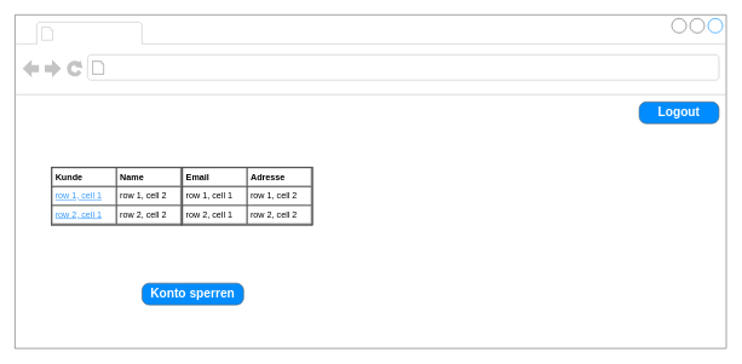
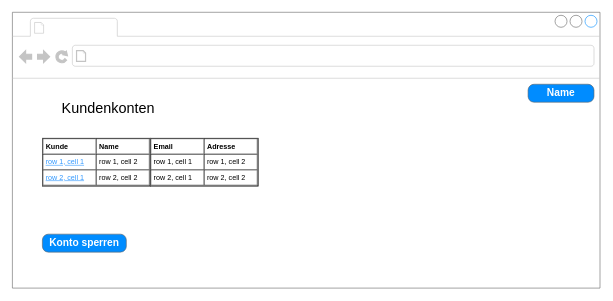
  <mxCell id="0" />
  <mxCell id="1" parent="0" />
  <mxCell id="2" value="" style="strokeWidth=1;shadow=0;dashed=0;align=center;html=1;shape=mxgraph.mockup.containers.browserWindow;rSize=0;strokeColor=#666666;strokeColor2=#008cff;strokeColor3=#c4c4c4;mainText=,;recursiveResize=0;" vertex="1" parent="1"><mxGeometry x="20" y="20" width="980" height="460" as="geometry" /></mxCell>
- <mxCell id="3" value="Logout" style="strokeWidth=1;shadow=0;dashed=0;align=center;html=1;shape=mxgraph.mockup.buttons.button;strokeColor=#666666;fontColor=#ffffff;mainText=;buttonStyle=round;fontSize=17;fontStyle=1;fillColor=#008cff;whiteSpace=wrap;" vertex="1" parent="2"><mxGeometry x="860" y="120" width="110" height="30" as="geometry" /></mxCell>
+ <mxCell id="3" value="Name" style="strokeWidth=1;shadow=0;dashed=0;align=center;html=1;shape=mxgraph.mockup.buttons.button;strokeColor=#666666;fontColor=#ffffff;mainText=;buttonStyle=round;fontSize=17;fontStyle=1;fillColor=#008cff;whiteSpace=wrap;" vertex="1" parent="2"><mxGeometry x="860" y="120" width="110" height="30" as="geometry" /></mxCell>
  <mxCell id="4" value="&lt;table style=&quot;font-size: 1em ; width: 100% ; height: 100%&quot; cellspacing=&quot;0&quot; cellpadding=&quot;4&quot; border=&quot;1&quot;&gt;&lt;tbody&gt;&lt;tr&gt;&lt;th&gt;Kunde&lt;br&gt;&lt;/th&gt;&lt;th&gt;Name&lt;/th&gt;&lt;/tr&gt;&lt;tr&gt;&lt;td&gt;&lt;font color=&quot;#3399FF&quot;&gt;&lt;u&gt;row 1, cell 1&lt;/u&gt;&lt;/font&gt;&lt;/td&gt;&lt;td&gt;row 1, cell 2&lt;/td&gt;&lt;/tr&gt;&lt;tr&gt;&lt;td&gt;&lt;font color=&quot;#3399FF&quot;&gt;&lt;u&gt;row 2, cell 1&lt;/u&gt;&lt;/font&gt;&lt;/td&gt;&lt;td&gt;row 2, cell 2&lt;/td&gt;&lt;/tr&gt;&lt;/tbody&gt;&lt;/table&gt; " style="verticalAlign=top;align=left;overflow=fill;fontSize=12;fontFamily=Helvetica;html=1" vertex="1" parent="2"><mxGeometry x="50" y="210" width="180" height="80" as="geometry" /></mxCell>
  <mxCell id="5" value="&lt;table style=&quot;font-size: 1em ; width: 100% ; height: 100%&quot; cellspacing=&quot;0&quot; cellpadding=&quot;4&quot; border=&quot;1&quot;&gt;&lt;tbody&gt;&lt;tr&gt;&lt;th&gt;Email&lt;br&gt;&lt;/th&gt;&lt;th&gt;Adresse&lt;/th&gt;&lt;/tr&gt;&lt;tr&gt;&lt;td&gt;row 1, cell 1&lt;/td&gt;&lt;td&gt;row 1, cell 2&lt;/td&gt;&lt;/tr&gt;&lt;tr&gt;&lt;td&gt;row 2, cell 1&lt;/td&gt;&lt;td&gt;row 2, cell 2&lt;/td&gt;&lt;/tr&gt;&lt;/tbody&gt;&lt;/table&gt; " style="verticalAlign=top;align=left;overflow=fill;fontSize=12;fontFamily=Helvetica;html=1" vertex="1" parent="2"><mxGeometry x="230" y="210" width="180" height="80" as="geometry" /></mxCell>
- <mxCell id="6" value="Konto sperren" style="strokeWidth=1;shadow=0;dashed=0;align=center;html=1;shape=mxgraph.mockup.buttons.button;strokeColor=#666666;fontColor=#ffffff;mainText=;buttonStyle=round;fontSize=17;fontStyle=1;fillColor=#008cff;whiteSpace=wrap;" vertex="1" parent="2"><mxGeometry x="175" y="370" width="140" height="30" as="geometry" /></mxCell>
+ <mxCell id="6" value="Konto sperren" style="strokeWidth=1;shadow=0;dashed=0;align=center;html=1;shape=mxgraph.mockup.buttons.button;strokeColor=#666666;fontColor=#ffffff;mainText=;buttonStyle=round;fontSize=17;fontStyle=1;fillColor=#008cff;whiteSpace=wrap;" vertex="1" parent="2"><mxGeometry x="50" y="370" width="140" height="30" as="geometry" /></mxCell>
+ <mxCell id="7" value="&lt;font style=&quot;font-size: 24px&quot;&gt;Kundenkonten&lt;/font&gt;" style="text;html=1;strokeColor=none;fillColor=none;align=center;verticalAlign=middle;whiteSpace=wrap;rounded=0;" vertex="1" parent="1"><mxGeometry x="90" y="170" width="180" height="20" as="geometry" /></mxCell>
